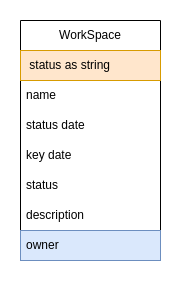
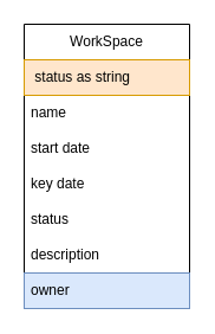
  <mxCell id="0" />
  <mxCell id="1" parent="0" />
  <mxCell id="2" value="WorkSpace" style="swimlane;fontStyle=0;childLayout=stackLayout;horizontal=1;startSize=30;horizontalStack=0;resizeParent=1;resizeParentMax=0;resizeLast=0;collapsible=1;marginBottom=0;whiteSpace=wrap;html=1;" vertex="1" parent="1"><mxGeometry x="20" y="20" width="140" height="240" as="geometry" /></mxCell>
  <mxCell id="3" value="&amp;nbsp;status as string" style="text;strokeColor=#d79b00;fillColor=#ffe6cc;align=left;verticalAlign=middle;spacingLeft=4;spacingRight=4;overflow=hidden;points=[[0,0.5],[1,0.5]];portConstraint=eastwest;rotatable=0;whiteSpace=wrap;html=1;" vertex="1" parent="2"><mxGeometry y="30" width="140" height="30" as="geometry" /></mxCell>
  <mxCell id="4" value="name" style="text;strokeColor=none;fillColor=none;align=left;verticalAlign=middle;spacingLeft=4;spacingRight=4;overflow=hidden;points=[[0,0.5],[1,0.5]];portConstraint=eastwest;rotatable=0;whiteSpace=wrap;html=1;" vertex="1" parent="2"><mxGeometry y="60" width="140" height="30" as="geometry" /></mxCell>
- <mxCell id="5" value="status date" style="text;strokeColor=none;fillColor=none;align=left;verticalAlign=middle;spacingLeft=4;spacingRight=4;overflow=hidden;points=[[0,0.5],[1,0.5]];portConstraint=eastwest;rotatable=0;whiteSpace=wrap;html=1;" vertex="1" parent="2"><mxGeometry y="90" width="140" height="30" as="geometry" /></mxCell>
+ <mxCell id="5" value="start date" style="text;strokeColor=none;fillColor=none;align=left;verticalAlign=middle;spacingLeft=4;spacingRight=4;overflow=hidden;points=[[0,0.5],[1,0.5]];portConstraint=eastwest;rotatable=0;whiteSpace=wrap;html=1;" vertex="1" parent="2"><mxGeometry y="90" width="140" height="30" as="geometry" /></mxCell>
  <mxCell id="6" value="key date" style="text;strokeColor=none;fillColor=none;align=left;verticalAlign=middle;spacingLeft=4;spacingRight=4;overflow=hidden;points=[[0,0.5],[1,0.5]];portConstraint=eastwest;rotatable=0;whiteSpace=wrap;html=1;" vertex="1" parent="2"><mxGeometry y="120" width="140" height="30" as="geometry" /></mxCell>
  <mxCell id="7" value="status" style="text;strokeColor=none;fillColor=none;align=left;verticalAlign=middle;spacingLeft=4;spacingRight=4;overflow=hidden;points=[[0,0.5],[1,0.5]];portConstraint=eastwest;rotatable=0;whiteSpace=wrap;html=1;" vertex="1" parent="2"><mxGeometry y="150" width="140" height="30" as="geometry" /></mxCell>
  <mxCell id="8" value="description" style="text;strokeColor=none;fillColor=none;align=left;verticalAlign=middle;spacingLeft=4;spacingRight=4;overflow=hidden;points=[[0,0.5],[1,0.5]];portConstraint=eastwest;rotatable=0;whiteSpace=wrap;html=1;" vertex="1" parent="2"><mxGeometry y="180" width="140" height="30" as="geometry" /></mxCell>
  <mxCell id="9" value="owner" style="text;strokeColor=#6c8ebf;fillColor=#dae8fc;align=left;verticalAlign=middle;spacingLeft=4;spacingRight=4;overflow=hidden;points=[[0,0.5],[1,0.5]];portConstraint=eastwest;rotatable=0;whiteSpace=wrap;html=1;" vertex="1" parent="2"><mxGeometry y="210" width="140" height="30" as="geometry" /></mxCell>
